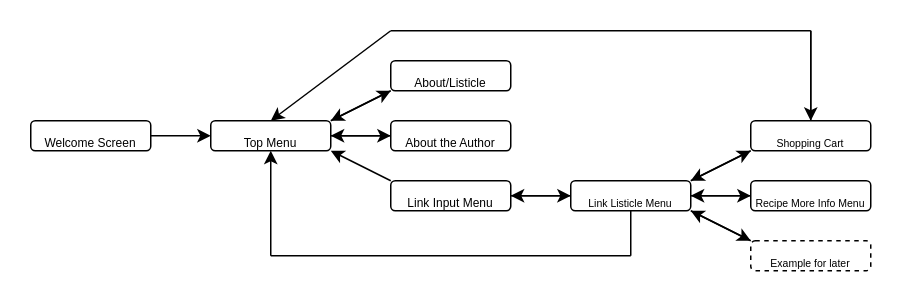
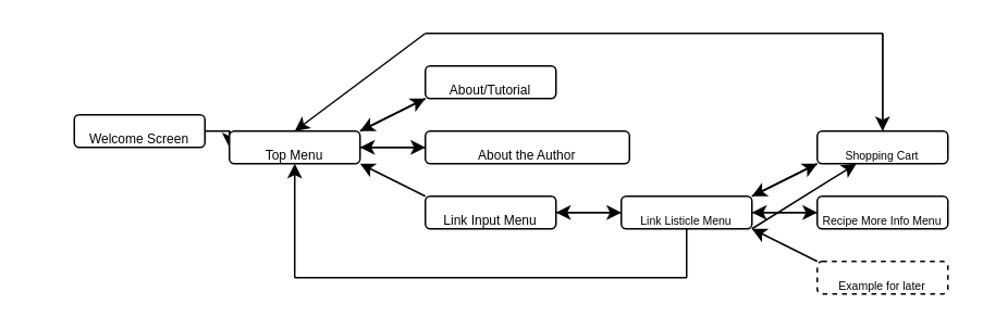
  <mxCell id="0" />
  <mxCell id="1" parent="0" />
  <mxCell id="2" style="edgeStyle=orthogonalEdgeStyle;rounded=0;orthogonalLoop=1;jettySize=auto;html=1;exitX=1;exitY=0.5;exitDx=0;exitDy=0;entryX=0;entryY=0.5;entryDx=0;entryDy=0;fontColor=#000000;" edge="1" parent="1" source="3" target="5"><mxGeometry relative="1" as="geometry" /></mxCell>
- <mxCell id="3" value="&lt;font style=&quot;font-size: 8px&quot;&gt;Welcome Screen&lt;/font&gt;" style="rounded=1;whiteSpace=wrap;html=1;verticalAlign=top;horizontal=1;" vertex="1" parent="1"><mxGeometry x="20" y="80" width="80" height="20" as="geometry" /></mxCell>
+ <mxCell id="3" value="&lt;font style=&quot;font-size: 8px&quot;&gt;Welcome Screen&lt;/font&gt;" style="rounded=1;whiteSpace=wrap;html=1;verticalAlign=top;horizontal=1;" vertex="1" parent="1"><mxGeometry x="45" y="70" width="80" height="20" as="geometry" /></mxCell>
  <mxCell id="4" style="edgeStyle=orthogonalEdgeStyle;rounded=0;orthogonalLoop=1;jettySize=auto;html=1;exitX=1;exitY=0.5;exitDx=0;exitDy=0;entryX=0;entryY=0.5;entryDx=0;entryDy=0;fontColor=#000000;" edge="1" parent="1" source="5" target="10"><mxGeometry relative="1" as="geometry" /></mxCell>
  <mxCell id="5" value="&lt;font style=&quot;font-size: 8px&quot;&gt;Top Menu&lt;br&gt;&lt;/font&gt;" style="rounded=1;whiteSpace=wrap;html=1;verticalAlign=top;horizontal=1;" vertex="1" parent="1"><mxGeometry x="140" y="80" width="80" height="20" as="geometry" /></mxCell>
  <mxCell id="6" style="edgeStyle=orthogonalEdgeStyle;rounded=0;orthogonalLoop=1;jettySize=auto;html=1;exitX=1;exitY=0.5;exitDx=0;exitDy=0;entryX=0;entryY=0.5;entryDx=0;entryDy=0;fontColor=#000000;" edge="1" parent="1" source="7" target="13"><mxGeometry relative="1" as="geometry" /></mxCell>
  <mxCell id="7" value="&lt;font style=&quot;font-size: 8px&quot;&gt;Link Input Menu&lt;br&gt;&lt;/font&gt;" style="rounded=1;whiteSpace=wrap;html=1;verticalAlign=top;horizontal=1;" vertex="1" parent="1"><mxGeometry x="260" y="120" width="80" height="20" as="geometry" /></mxCell>
- <mxCell id="8" value="&lt;font style=&quot;font-size: 8px&quot;&gt;About/Listicle&lt;br&gt;&lt;/font&gt;" style="rounded=1;whiteSpace=wrap;html=1;verticalAlign=top;horizontal=1;" vertex="1" parent="1"><mxGeometry x="260" y="40" width="80" height="20" as="geometry" /></mxCell>
+ <mxCell id="8" value="&lt;font style=&quot;font-size: 8px&quot;&gt;About/Tutorial&lt;br&gt;&lt;/font&gt;" style="rounded=1;whiteSpace=wrap;html=1;verticalAlign=top;horizontal=1;" vertex="1" parent="1"><mxGeometry x="260" y="40" width="80" height="20" as="geometry" /></mxCell>
  <mxCell id="9" style="edgeStyle=orthogonalEdgeStyle;rounded=0;orthogonalLoop=1;jettySize=auto;html=1;exitX=0;exitY=0.5;exitDx=0;exitDy=0;entryX=1;entryY=0.5;entryDx=0;entryDy=0;fontColor=#000000;" edge="1" parent="1" source="10" target="5"><mxGeometry relative="1" as="geometry" /></mxCell>
- <mxCell id="10" value="&lt;font style=&quot;font-size: 8px&quot;&gt;About the Author&lt;br&gt;&lt;/font&gt;" style="rounded=1;whiteSpace=wrap;html=1;verticalAlign=top;horizontal=1;" vertex="1" parent="1"><mxGeometry x="260" y="80" width="80" height="20" as="geometry" /></mxCell>
+ <mxCell id="10" value="&lt;font style=&quot;font-size: 8px&quot;&gt;About the Author&lt;br&gt;&lt;/font&gt;" style="rounded=1;whiteSpace=wrap;html=1;verticalAlign=top;horizontal=1;" vertex="1" parent="1"><mxGeometry x="260" y="80" width="125" height="20" as="geometry" /></mxCell>
  <mxCell id="11" style="edgeStyle=orthogonalEdgeStyle;rounded=0;orthogonalLoop=1;jettySize=auto;html=1;exitX=1;exitY=0.5;exitDx=0;exitDy=0;entryX=0;entryY=0.5;entryDx=0;entryDy=0;fontColor=#000000;" edge="1" parent="1" source="13" target="16"><mxGeometry relative="1" as="geometry" /></mxCell>
  <mxCell id="12" style="edgeStyle=orthogonalEdgeStyle;rounded=0;orthogonalLoop=1;jettySize=auto;html=1;exitX=0;exitY=0.5;exitDx=0;exitDy=0;entryX=1;entryY=0.5;entryDx=0;entryDy=0;fontColor=#000000;" edge="1" parent="1" source="13" target="7"><mxGeometry relative="1" as="geometry" /></mxCell>
  <mxCell id="13" value="&lt;font&gt;&lt;font style=&quot;font-size: 7px&quot;&gt;Link Listicle Menu&lt;/font&gt;&lt;br&gt;&lt;/font&gt;" style="rounded=1;whiteSpace=wrap;html=1;verticalAlign=top;horizontal=1;" vertex="1" parent="1"><mxGeometry x="380" y="120" width="80" height="20" as="geometry" /></mxCell>
  <mxCell id="14" value="" style="endArrow=classic;html=1;fontColor=#000000;entryX=0;entryY=1;entryDx=0;entryDy=0;" edge="1" parent="1" target="8"><mxGeometry width="50" height="50" relative="1" as="geometry"><mxPoint x="220" y="80" as="sourcePoint" /><mxPoint x="270" y="30" as="targetPoint" /></mxGeometry></mxCell>
  <mxCell id="15" style="edgeStyle=orthogonalEdgeStyle;rounded=0;orthogonalLoop=1;jettySize=auto;html=1;exitX=0;exitY=0.5;exitDx=0;exitDy=0;entryX=1;entryY=0.5;entryDx=0;entryDy=0;fontColor=#000000;" edge="1" parent="1" source="16" target="13"><mxGeometry relative="1" as="geometry" /></mxCell>
  <mxCell id="16" value="&lt;font&gt;&lt;font style=&quot;font-size: 7px&quot;&gt;Recipe More Info Menu&lt;/font&gt;&lt;br&gt;&lt;/font&gt;" style="rounded=1;whiteSpace=wrap;html=1;verticalAlign=top;horizontal=1;" vertex="1" parent="1"><mxGeometry x="500" y="120" width="80" height="20" as="geometry" /></mxCell>
  <mxCell id="17" value="&lt;font&gt;&lt;font style=&quot;font-size: 7px&quot;&gt;Shopping Cart&lt;/font&gt;&lt;br&gt;&lt;/font&gt;" style="rounded=1;whiteSpace=wrap;html=1;verticalAlign=top;horizontal=1;" vertex="1" parent="1"><mxGeometry x="500" y="80" width="80" height="20" as="geometry" /></mxCell>
  <mxCell id="18" value="" style="endArrow=classic;html=1;fontColor=#000000;" edge="1" parent="1"><mxGeometry width="50" height="50" relative="1" as="geometry"><mxPoint x="260" y="60" as="sourcePoint" /><mxPoint x="220" y="80" as="targetPoint" /></mxGeometry></mxCell>
  <mxCell id="19" value="" style="endArrow=classic;html=1;fontColor=#000000;entryX=0;entryY=1;entryDx=0;entryDy=0;" edge="1" parent="1" target="17"><mxGeometry width="50" height="50" relative="1" as="geometry"><mxPoint x="460" y="120" as="sourcePoint" /><mxPoint x="510" y="70" as="targetPoint" /></mxGeometry></mxCell>
  <mxCell id="20" value="" style="endArrow=classic;html=1;fontColor=#000000;exitX=0;exitY=1;exitDx=0;exitDy=0;" edge="1" parent="1" source="17"><mxGeometry width="50" height="50" relative="1" as="geometry"><mxPoint x="470" y="130" as="sourcePoint" /><mxPoint x="460" y="120" as="targetPoint" /></mxGeometry></mxCell>
  <mxCell id="21" value="&lt;font&gt;&lt;font style=&quot;font-size: 7px&quot;&gt;Example for later&lt;br&gt;&lt;/font&gt;&lt;br&gt;&lt;/font&gt;" style="rounded=1;whiteSpace=wrap;html=1;verticalAlign=top;horizontal=1;dashed=1;" vertex="1" parent="1"><mxGeometry x="500" y="160" width="80" height="20" as="geometry" /></mxCell>
  <mxCell id="22" value="" style="endArrow=classic;html=1;fontColor=#000000;exitX=0;exitY=0;exitDx=0;exitDy=0;" edge="1" parent="1" source="21"><mxGeometry width="50" height="50" relative="1" as="geometry"><mxPoint x="490" y="160" as="sourcePoint" /><mxPoint x="460" y="140" as="targetPoint" /></mxGeometry></mxCell>
- <mxCell id="23" value="" style="endArrow=classic;html=1;fontColor=#000000;exitX=1;exitY=1;exitDx=0;exitDy=0;entryX=0;entryY=0;entryDx=0;entryDy=0;" edge="1" parent="1" source="13" target="21"><mxGeometry width="50" height="50" relative="1" as="geometry"><mxPoint x="440" y="210" as="sourcePoint" /><mxPoint x="490" y="160" as="targetPoint" /></mxGeometry></mxCell>
+ <mxCell id="23" value="" style="endArrow=classic;html=1;fontColor=#000000;exitX=1;exitY=1;exitDx=0;exitDy=0;" edge="1" parent="1" source="13" target="17"><mxGeometry width="50" height="50" relative="1" as="geometry"><mxPoint x="440" y="210" as="sourcePoint" /><mxPoint x="490" y="160" as="targetPoint" /></mxGeometry></mxCell>
  <mxCell id="24" value="" style="endArrow=classic;html=1;fontColor=#000000;" edge="1" parent="1"><mxGeometry width="50" height="50" relative="1" as="geometry"><mxPoint x="260" y="120" as="sourcePoint" /><mxPoint x="220" y="100" as="targetPoint" /></mxGeometry></mxCell>
  <mxCell id="25" value="" style="endArrow=none;html=1;fontColor=#000000;" edge="1" parent="1"><mxGeometry width="50" height="50" relative="1" as="geometry"><mxPoint x="420" y="170" as="sourcePoint" /><mxPoint x="420" y="140" as="targetPoint" /></mxGeometry></mxCell>
  <mxCell id="26" value="" style="endArrow=classic;html=1;fontColor=#000000;" edge="1" parent="1"><mxGeometry width="50" height="50" relative="1" as="geometry"><mxPoint x="180" y="170" as="sourcePoint" /><mxPoint x="180" y="100" as="targetPoint" /></mxGeometry></mxCell>
  <mxCell id="27" value="" style="endArrow=none;html=1;fontColor=#000000;" edge="1" parent="1"><mxGeometry width="50" height="50" relative="1" as="geometry"><mxPoint x="180" y="170" as="sourcePoint" /><mxPoint x="420" y="170" as="targetPoint" /></mxGeometry></mxCell>
  <mxCell id="28" value="" style="endArrow=classic;html=1;fontColor=#000000;" edge="1" parent="1"><mxGeometry width="50" height="50" relative="1" as="geometry"><mxPoint x="260" y="20" as="sourcePoint" /><mxPoint x="180" y="80" as="targetPoint" /></mxGeometry></mxCell>
  <mxCell id="29" value="" style="endArrow=none;html=1;fontColor=#000000;" edge="1" parent="1"><mxGeometry width="50" height="50" relative="1" as="geometry"><mxPoint x="260" y="20" as="sourcePoint" /><mxPoint x="540" y="20" as="targetPoint" /></mxGeometry></mxCell>
  <mxCell id="30" value="" style="endArrow=none;html=1;fontColor=#000000;entryX=0.5;entryY=0;entryDx=0;entryDy=0;" edge="1" parent="1" target="17"><mxGeometry width="50" height="50" relative="1" as="geometry"><mxPoint x="540" y="20" as="sourcePoint" /><mxPoint x="540" y="-10" as="targetPoint" /></mxGeometry></mxCell>
  <mxCell id="31" value="" style="endArrow=classic;html=1;fontColor=#000000;" edge="1" parent="1"><mxGeometry width="50" height="50" relative="1" as="geometry"><mxPoint x="540" y="20" as="sourcePoint" /><mxPoint x="540" y="80" as="targetPoint" /></mxGeometry></mxCell>
